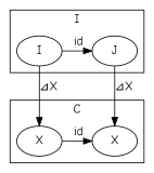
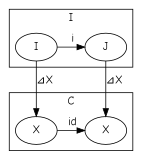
  digraph {
    fontname="Comic Neue"
    node [fontname="Comic Neue"]
    edge [fontname="Comic Neue"]
    I
    J
    X
    n4 [label=X]
    subgraph cluster_1 {
      label=I
      subgraph sub_2 {
        label=I
        rank=same
        I
        J
      }
    }
    subgraph cluster_3 {
      label=C
      subgraph sub_4 {
        label=C
        rank=same
        X
        n4
      }
    }
-   I -> J [label=" id"]
+   I -> J [label=" i"]
    I -> X [label="⊿X"]
    J -> n4 [label="⊿X"]
    X -> n4 [label=" id"]
  }
